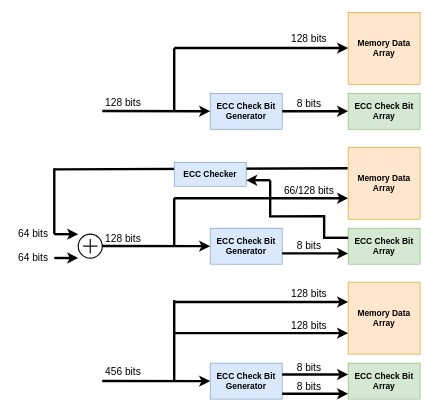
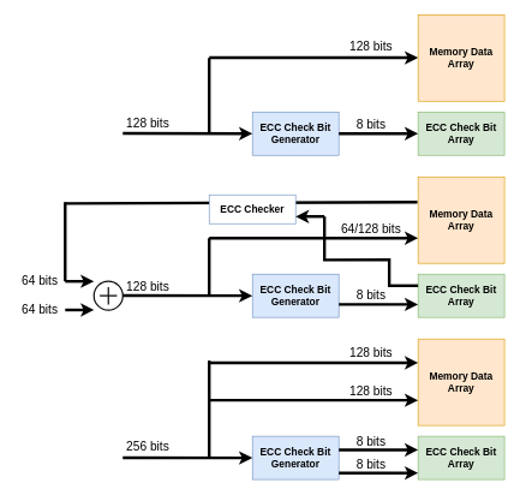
  <mxCell id="0" />
  <mxCell id="1" parent="0" />
  <mxCell id="2" value="ECC Check Bit Generator" style="rounded=0;whiteSpace=wrap;html=1;fillColor=#dae8fc;strokeColor=#6c8ebf;fontStyle=1;fontSize=14;" vertex="1" parent="1"><mxGeometry x="350" y="380" width="120" height="60" as="geometry" /></mxCell>
  <mxCell id="3" value="Memory Data Array" style="rounded=0;whiteSpace=wrap;html=1;fillColor=#ffe6cc;strokeColor=#d79b00;fontSize=14;fontStyle=1" vertex="1" parent="1"><mxGeometry x="580" y="245" width="120" height="120" as="geometry" /></mxCell>
  <mxCell id="4" value="ECC Check Bit Array" style="rounded=0;whiteSpace=wrap;html=1;fillColor=#d5e8d4;strokeColor=#82b366;fontSize=14;fontStyle=1" vertex="1" parent="1"><mxGeometry x="580" y="380" width="120" height="60" as="geometry" /></mxCell>
  <mxCell id="5" value="&lt;span&gt;&lt;font style=&quot;font-size: 17px;&quot;&gt;64 bits&lt;/font&gt;&lt;/span&gt;" style="text;html=1;align=center;verticalAlign=middle;whiteSpace=wrap;rounded=0;fontStyle=0" vertex="1" parent="1"><mxGeometry x="20" y="375" width="70" height="30" as="geometry" /></mxCell>
- <mxCell id="6" value="&lt;span&gt;&lt;font style=&quot;font-size: 17px;&quot;&gt;66/128 bits&lt;/font&gt;&lt;/span&gt;" style="text;html=1;align=center;verticalAlign=middle;whiteSpace=wrap;rounded=0;fontStyle=0" vertex="1" parent="1"><mxGeometry x="470" y="304" width="90" height="30" as="geometry" /></mxCell>
+ <mxCell id="6" value="&lt;span&gt;&lt;font style=&quot;font-size: 17px;&quot;&gt;64/128 bits&lt;/font&gt;&lt;/span&gt;" style="text;html=1;align=center;verticalAlign=middle;whiteSpace=wrap;rounded=0;fontStyle=0" vertex="1" parent="1"><mxGeometry x="470" y="304" width="90" height="30" as="geometry" /></mxCell>
  <mxCell id="7" value="&lt;span&gt;&lt;font style=&quot;font-size: 17px;&quot;&gt;8 bits&lt;/font&gt;&lt;/span&gt;" style="text;html=1;align=center;verticalAlign=middle;whiteSpace=wrap;rounded=0;fontStyle=0" vertex="1" parent="1"><mxGeometry x="480" y="396" width="70" height="30" as="geometry" /></mxCell>
  <mxCell id="8" value="" style="endArrow=classic;html=1;rounded=0;strokeWidth=4;" edge="1" parent="1"><mxGeometry width="50" height="50" relative="1" as="geometry"><mxPoint x="90" y="390" as="sourcePoint" /><mxPoint x="130" y="390" as="targetPoint" /></mxGeometry></mxCell>
  <mxCell id="9" value="" style="endArrow=none;html=1;rounded=0;strokeWidth=4;" edge="1" parent="1"><mxGeometry width="50" height="50" relative="1" as="geometry"><mxPoint x="90" y="390" as="sourcePoint" /><mxPoint x="90" y="280" as="targetPoint" /></mxGeometry></mxCell>
  <mxCell id="10" value="" style="endArrow=none;html=1;rounded=0;strokeWidth=4;exitX=-0.008;exitY=0.067;exitDx=0;exitDy=0;exitPerimeter=0;" edge="1" parent="1"><mxGeometry width="50" height="50" relative="1" as="geometry"><mxPoint x="579.04" y="280" as="sourcePoint" /><mxPoint x="90" y="281.96" as="targetPoint" /></mxGeometry></mxCell>
  <mxCell id="11" value="&lt;span&gt;&lt;font style=&quot;font-size: 17px;&quot;&gt;64 bits&lt;/font&gt;&lt;/span&gt;" style="text;html=1;align=center;verticalAlign=middle;whiteSpace=wrap;rounded=0;fontStyle=0" vertex="1" parent="1"><mxGeometry x="20" y="415" width="70" height="30" as="geometry" /></mxCell>
  <mxCell id="12" value="" style="endArrow=classic;html=1;rounded=0;strokeWidth=4;" edge="1" parent="1"><mxGeometry width="50" height="50" relative="1" as="geometry"><mxPoint x="90" y="429.71" as="sourcePoint" /><mxPoint x="130" y="429.71" as="targetPoint" /></mxGeometry></mxCell>
  <mxCell id="13" value="" style="html=1;verticalLabelPosition=bottom;align=center;labelBackgroundColor=#ffffff;verticalAlign=top;strokeWidth=2;strokeColor=#0c0d0d;shadow=0;dashed=0;shape=mxgraph.ios7.icons.add;" vertex="1" parent="1"><mxGeometry x="130" y="390" width="40" height="40" as="geometry" /></mxCell>
  <mxCell id="14" value="&lt;span&gt;&lt;font style=&quot;font-size: 17px;&quot;&gt;128 bits&lt;/font&gt;&lt;/span&gt;" style="text;html=1;align=center;verticalAlign=middle;whiteSpace=wrap;rounded=0;fontStyle=0" vertex="1" parent="1"><mxGeometry x="170" y="384" width="70" height="30" as="geometry" /></mxCell>
  <mxCell id="15" value="" style="endArrow=classic;html=1;rounded=0;strokeWidth=4;entryX=0;entryY=0.5;entryDx=0;entryDy=0;" edge="1" parent="1" target="2"><mxGeometry width="50" height="50" relative="1" as="geometry"><mxPoint x="170" y="409.71" as="sourcePoint" /><mxPoint x="210" y="409.71" as="targetPoint" /></mxGeometry></mxCell>
  <mxCell id="16" value="" style="endArrow=classic;html=1;rounded=0;strokeWidth=4;entryX=0;entryY=0.5;entryDx=0;entryDy=0;exitX=1;exitY=0.5;exitDx=0;exitDy=0;" edge="1" parent="1"><mxGeometry width="50" height="50" relative="1" as="geometry"><mxPoint x="470" y="422" as="sourcePoint" /><mxPoint x="580" y="422" as="targetPoint" /></mxGeometry></mxCell>
  <mxCell id="17" value="" style="endArrow=classic;html=1;rounded=0;strokeWidth=4;entryX=0;entryY=0.5;entryDx=0;entryDy=0;" edge="1" parent="1"><mxGeometry width="50" height="50" relative="1" as="geometry"><mxPoint x="290" y="330" as="sourcePoint" /><mxPoint x="580" y="330" as="targetPoint" /></mxGeometry></mxCell>
  <mxCell id="18" value="" style="endArrow=none;html=1;rounded=0;strokeWidth=4;" edge="1" parent="1"><mxGeometry width="50" height="50" relative="1" as="geometry"><mxPoint x="290" y="410" as="sourcePoint" /><mxPoint x="290" y="330" as="targetPoint" /></mxGeometry></mxCell>
  <mxCell id="19" value="ECC Check Bit Generator" style="rounded=0;whiteSpace=wrap;html=1;fillColor=#dae8fc;strokeColor=#6c8ebf;fontStyle=1;fontSize=14;" vertex="1" parent="1"><mxGeometry x="350" y="155" width="120" height="60" as="geometry" /></mxCell>
  <mxCell id="20" value="Memory Data Array" style="rounded=0;whiteSpace=wrap;html=1;fillColor=#ffe6cc;strokeColor=#d79b00;fontSize=14;fontStyle=1" vertex="1" parent="1"><mxGeometry x="580" y="20" width="120" height="120" as="geometry" /></mxCell>
  <mxCell id="21" value="ECC Check Bit Array" style="rounded=0;whiteSpace=wrap;html=1;fillColor=#d5e8d4;strokeColor=#82b366;fontSize=14;fontStyle=1" vertex="1" parent="1"><mxGeometry x="580" y="155" width="120" height="60" as="geometry" /></mxCell>
  <mxCell id="22" value="&lt;span&gt;&lt;font style=&quot;font-size: 17px;&quot;&gt;128 bits&lt;/font&gt;&lt;/span&gt;" style="text;html=1;align=center;verticalAlign=middle;whiteSpace=wrap;rounded=0;fontStyle=0" vertex="1" parent="1"><mxGeometry x="470" y="50" width="90" height="30" as="geometry" /></mxCell>
  <mxCell id="23" value="&lt;span&gt;&lt;font style=&quot;font-size: 17px;&quot;&gt;8 bits&lt;/font&gt;&lt;/span&gt;" style="text;html=1;align=center;verticalAlign=middle;whiteSpace=wrap;rounded=0;fontStyle=0" vertex="1" parent="1"><mxGeometry x="480" y="159" width="70" height="30" as="geometry" /></mxCell>
  <mxCell id="24" value="&lt;span&gt;&lt;font style=&quot;font-size: 17px;&quot;&gt;128 bits&lt;/font&gt;&lt;/span&gt;" style="text;html=1;align=center;verticalAlign=middle;whiteSpace=wrap;rounded=0;fontStyle=0" vertex="1" parent="1"><mxGeometry x="170" y="157" width="70" height="30" as="geometry" /></mxCell>
  <mxCell id="25" value="" style="endArrow=classic;html=1;rounded=0;strokeWidth=4;entryX=0;entryY=0.5;entryDx=0;entryDy=0;" edge="1" parent="1" target="19"><mxGeometry width="50" height="50" relative="1" as="geometry"><mxPoint x="170" y="184.71" as="sourcePoint" /><mxPoint x="210" y="184.71" as="targetPoint" /></mxGeometry></mxCell>
  <mxCell id="26" value="" style="endArrow=classic;html=1;rounded=0;strokeWidth=4;entryX=0;entryY=0.5;entryDx=0;entryDy=0;exitX=1;exitY=0.5;exitDx=0;exitDy=0;" edge="1" parent="1" source="19" target="21"><mxGeometry width="50" height="50" relative="1" as="geometry"><mxPoint x="400" y="180" as="sourcePoint" /><mxPoint x="580" y="180.29" as="targetPoint" /></mxGeometry></mxCell>
  <mxCell id="27" value="" style="endArrow=classic;html=1;rounded=0;strokeWidth=4;entryX=0;entryY=0.5;entryDx=0;entryDy=0;" edge="1" parent="1"><mxGeometry width="50" height="50" relative="1" as="geometry"><mxPoint x="290" y="79.66" as="sourcePoint" /><mxPoint x="580" y="79.66" as="targetPoint" /></mxGeometry></mxCell>
  <mxCell id="28" value="" style="endArrow=none;html=1;rounded=0;strokeWidth=4;" edge="1" parent="1"><mxGeometry width="50" height="50" relative="1" as="geometry"><mxPoint x="290" y="185" as="sourcePoint" /><mxPoint x="290" y="80" as="targetPoint" /></mxGeometry></mxCell>
  <mxCell id="29" value="ECC Check Bit Generator" style="rounded=0;whiteSpace=wrap;html=1;fillColor=#dae8fc;strokeColor=#6c8ebf;fontStyle=1;fontSize=14;" vertex="1" parent="1"><mxGeometry x="350" y="605" width="120" height="60" as="geometry" /></mxCell>
  <mxCell id="30" value="Memory Data Array" style="rounded=0;whiteSpace=wrap;html=1;fillColor=#ffe6cc;strokeColor=#d79b00;fontSize=14;fontStyle=1" vertex="1" parent="1"><mxGeometry x="580" y="470" width="120" height="120" as="geometry" /></mxCell>
  <mxCell id="31" value="ECC Check Bit Array" style="rounded=0;whiteSpace=wrap;html=1;fillColor=#d5e8d4;strokeColor=#82b366;fontSize=14;fontStyle=1" vertex="1" parent="1"><mxGeometry x="580" y="605" width="120" height="60" as="geometry" /></mxCell>
  <mxCell id="32" value="&lt;span&gt;&lt;font style=&quot;font-size: 17px;&quot;&gt;128 bits&lt;/font&gt;&lt;/span&gt;" style="text;html=1;align=center;verticalAlign=middle;whiteSpace=wrap;rounded=0;fontStyle=0" vertex="1" parent="1"><mxGeometry x="470" y="529" width="90" height="30" as="geometry" /></mxCell>
  <mxCell id="33" value="&lt;span&gt;&lt;font style=&quot;font-size: 17px;&quot;&gt;8 bits&lt;/font&gt;&lt;/span&gt;" style="text;html=1;align=center;verticalAlign=middle;whiteSpace=wrap;rounded=0;fontStyle=0" vertex="1" parent="1"><mxGeometry x="480" y="598" width="70" height="30" as="geometry" /></mxCell>
- <mxCell id="34" value="&lt;span&gt;&lt;font style=&quot;font-size: 17px;&quot;&gt;456 bits&lt;/font&gt;&lt;/span&gt;" style="text;html=1;align=center;verticalAlign=middle;whiteSpace=wrap;rounded=0;fontStyle=0" vertex="1" parent="1"><mxGeometry x="170" y="605" width="70" height="30" as="geometry" /></mxCell>
+ <mxCell id="34" value="&lt;span&gt;&lt;font style=&quot;font-size: 17px;&quot;&gt;256 bits&lt;/font&gt;&lt;/span&gt;" style="text;html=1;align=center;verticalAlign=middle;whiteSpace=wrap;rounded=0;fontStyle=0" vertex="1" parent="1"><mxGeometry x="170" y="605" width="70" height="30" as="geometry" /></mxCell>
  <mxCell id="35" value="" style="endArrow=classic;html=1;rounded=0;strokeWidth=4;entryX=0;entryY=0.5;entryDx=0;entryDy=0;" edge="1" parent="1" target="29"><mxGeometry width="50" height="50" relative="1" as="geometry"><mxPoint x="170" y="634.71" as="sourcePoint" /><mxPoint x="210" y="634.71" as="targetPoint" /></mxGeometry></mxCell>
  <mxCell id="36" value="" style="endArrow=classic;html=1;rounded=0;strokeWidth=4;entryX=0;entryY=0.5;entryDx=0;entryDy=0;exitX=1;exitY=0.5;exitDx=0;exitDy=0;" edge="1" parent="1"><mxGeometry width="50" height="50" relative="1" as="geometry"><mxPoint x="470" y="624" as="sourcePoint" /><mxPoint x="580" y="624" as="targetPoint" /></mxGeometry></mxCell>
  <mxCell id="37" value="" style="endArrow=classic;html=1;rounded=0;strokeWidth=4;entryX=0;entryY=0.5;entryDx=0;entryDy=0;" edge="1" parent="1"><mxGeometry width="50" height="50" relative="1" as="geometry"><mxPoint x="290" y="555" as="sourcePoint" /><mxPoint x="580" y="555" as="targetPoint" /></mxGeometry></mxCell>
  <mxCell id="38" value="" style="endArrow=none;html=1;rounded=0;strokeWidth=4;" edge="1" parent="1"><mxGeometry width="50" height="50" relative="1" as="geometry"><mxPoint x="290" y="635" as="sourcePoint" /><mxPoint x="290" y="500" as="targetPoint" /></mxGeometry></mxCell>
  <mxCell id="39" value="&lt;span&gt;&lt;font style=&quot;font-size: 17px;&quot;&gt;8 bits&lt;/font&gt;&lt;/span&gt;" style="text;html=1;align=center;verticalAlign=middle;whiteSpace=wrap;rounded=0;fontStyle=0" vertex="1" parent="1"><mxGeometry x="480" y="630" width="70" height="30" as="geometry" /></mxCell>
  <mxCell id="40" value="" style="endArrow=classic;html=1;rounded=0;strokeWidth=4;entryX=0;entryY=0.5;entryDx=0;entryDy=0;exitX=1;exitY=0.5;exitDx=0;exitDy=0;" edge="1" parent="1"><mxGeometry width="50" height="50" relative="1" as="geometry"><mxPoint x="470" y="656" as="sourcePoint" /><mxPoint x="580" y="656" as="targetPoint" /></mxGeometry></mxCell>
  <mxCell id="41" value="" style="endArrow=classic;html=1;rounded=0;strokeWidth=4;entryX=0;entryY=0.5;entryDx=0;entryDy=0;" edge="1" parent="1"><mxGeometry width="50" height="50" relative="1" as="geometry"><mxPoint x="290" y="503" as="sourcePoint" /><mxPoint x="580" y="503" as="targetPoint" /></mxGeometry></mxCell>
  <mxCell id="42" value="&lt;span&gt;&lt;font style=&quot;font-size: 17px;&quot;&gt;128 bits&lt;/font&gt;&lt;/span&gt;" style="text;html=1;align=center;verticalAlign=middle;whiteSpace=wrap;rounded=0;fontStyle=0" vertex="1" parent="1"><mxGeometry x="470" y="476" width="90" height="30" as="geometry" /></mxCell>
- <mxCell id="43" value="ECC Checker" style="rounded=0;whiteSpace=wrap;html=1;fillColor=#dae8fc;strokeColor=#6c8ebf;fontStyle=1;fontSize=14;" vertex="1" parent="1"><mxGeometry x="290" y="270" width="120" height="40" as="geometry" /></mxCell>
+ <mxCell id="43" value="ECC Checker" style="rounded=0;whiteSpace=wrap;html=1;fillColor=#ffffff;strokeColor=#6c8ebf;fontStyle=1;fontSize=14;" vertex="1" parent="1"><mxGeometry x="290" y="270" width="120" height="40" as="geometry" /></mxCell>
  <mxCell id="44" value="" style="endArrow=classic;html=1;rounded=0;strokeWidth=4;entryX=0;entryY=0.5;entryDx=0;entryDy=0;" edge="1" parent="1"><mxGeometry width="50" height="50" relative="1" as="geometry"><mxPoint x="450" y="300" as="sourcePoint" /><mxPoint x="410" y="300" as="targetPoint" /></mxGeometry></mxCell>
  <mxCell id="45" value="" style="endArrow=none;html=1;rounded=0;strokeWidth=4;" edge="1" parent="1"><mxGeometry width="50" height="50" relative="1" as="geometry"><mxPoint x="450" y="360" as="sourcePoint" /><mxPoint x="450" y="300" as="targetPoint" /></mxGeometry></mxCell>
  <mxCell id="46" value="" style="endArrow=none;html=1;rounded=0;strokeWidth=4;" edge="1" parent="1"><mxGeometry width="50" height="50" relative="1" as="geometry"><mxPoint x="538" y="360" as="sourcePoint" /><mxPoint x="448" y="360.31" as="targetPoint" /></mxGeometry></mxCell>
  <mxCell id="47" value="" style="endArrow=none;html=1;rounded=0;strokeWidth=4;" edge="1" parent="1"><mxGeometry width="50" height="50" relative="1" as="geometry"><mxPoint x="580" y="396" as="sourcePoint" /><mxPoint x="540" y="396" as="targetPoint" /></mxGeometry></mxCell>
  <mxCell id="48" value="" style="endArrow=none;html=1;rounded=0;strokeWidth=4;" edge="1" parent="1"><mxGeometry width="50" height="50" relative="1" as="geometry"><mxPoint x="540" y="398" as="sourcePoint" /><mxPoint x="540" y="358" as="targetPoint" /></mxGeometry></mxCell>
